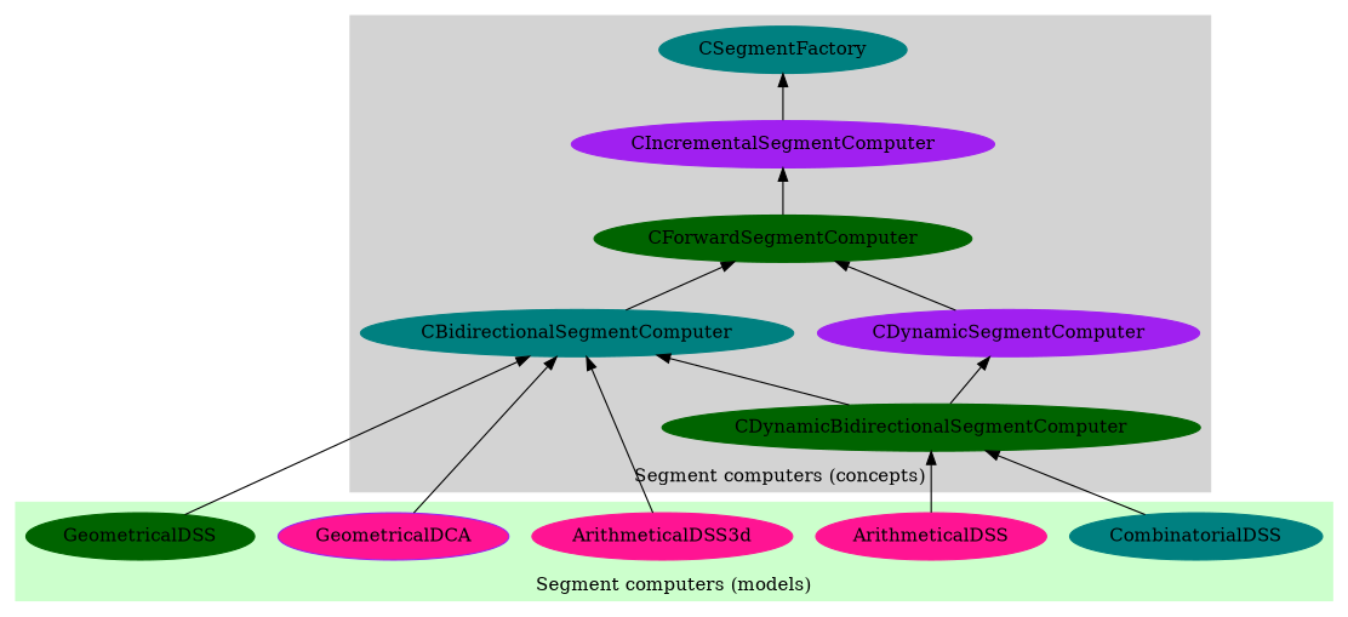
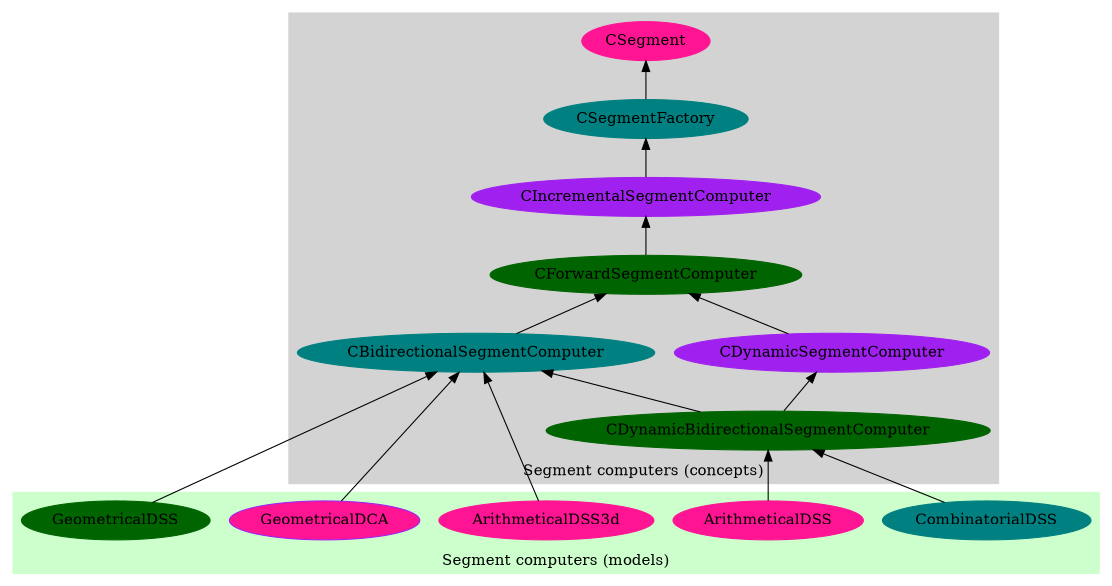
  digraph {
    rankdir=BT
    node [color=deeppink style=filled]
+   CSegment
    CSegmentFactory [color=teal]
    CIncrementalSegmentComputer [color=purple]
    CForwardSegmentComputer [color=darkgreen]
    CBidirectionalSegmentComputer [color=teal]
    CDynamicSegmentComputer [color=purple]
    CDynamicBidirectionalSegmentComputer [color=darkgreen]
    GeometricalDSS [color=darkgreen]
    GeometricalDCA [color=purple fillcolor=deeppink]
    ArithmeticalDSS3d
    ArithmeticalDSS
    CombinatorialDSS [color=teal]
    subgraph cluster_1 {
      color=lightgrey
      label="Segment computers (concepts)"
      style=filled
+     CSegment
      CSegmentFactory
      CIncrementalSegmentComputer
      CForwardSegmentComputer
      CBidirectionalSegmentComputer
      CDynamicSegmentComputer
      CDynamicBidirectionalSegmentComputer
    }
    subgraph cluster_2 {
      color="#ccffcc"
      label="Segment computers (models)"
      style=filled
      GeometricalDSS
      GeometricalDCA
      ArithmeticalDSS3d
      ArithmeticalDSS
      CombinatorialDSS
    }
+   CSegmentFactory -> CSegment
    CIncrementalSegmentComputer -> CSegmentFactory
    CForwardSegmentComputer -> CIncrementalSegmentComputer
    CBidirectionalSegmentComputer -> CForwardSegmentComputer
    CDynamicSegmentComputer -> CForwardSegmentComputer
    CDynamicBidirectionalSegmentComputer -> CBidirectionalSegmentComputer
    CDynamicBidirectionalSegmentComputer -> CDynamicSegmentComputer
    GeometricalDSS -> CBidirectionalSegmentComputer
    GeometricalDCA -> CBidirectionalSegmentComputer
    ArithmeticalDSS3d -> CBidirectionalSegmentComputer
    ArithmeticalDSS -> CDynamicBidirectionalSegmentComputer
    CombinatorialDSS -> CDynamicBidirectionalSegmentComputer
  }
